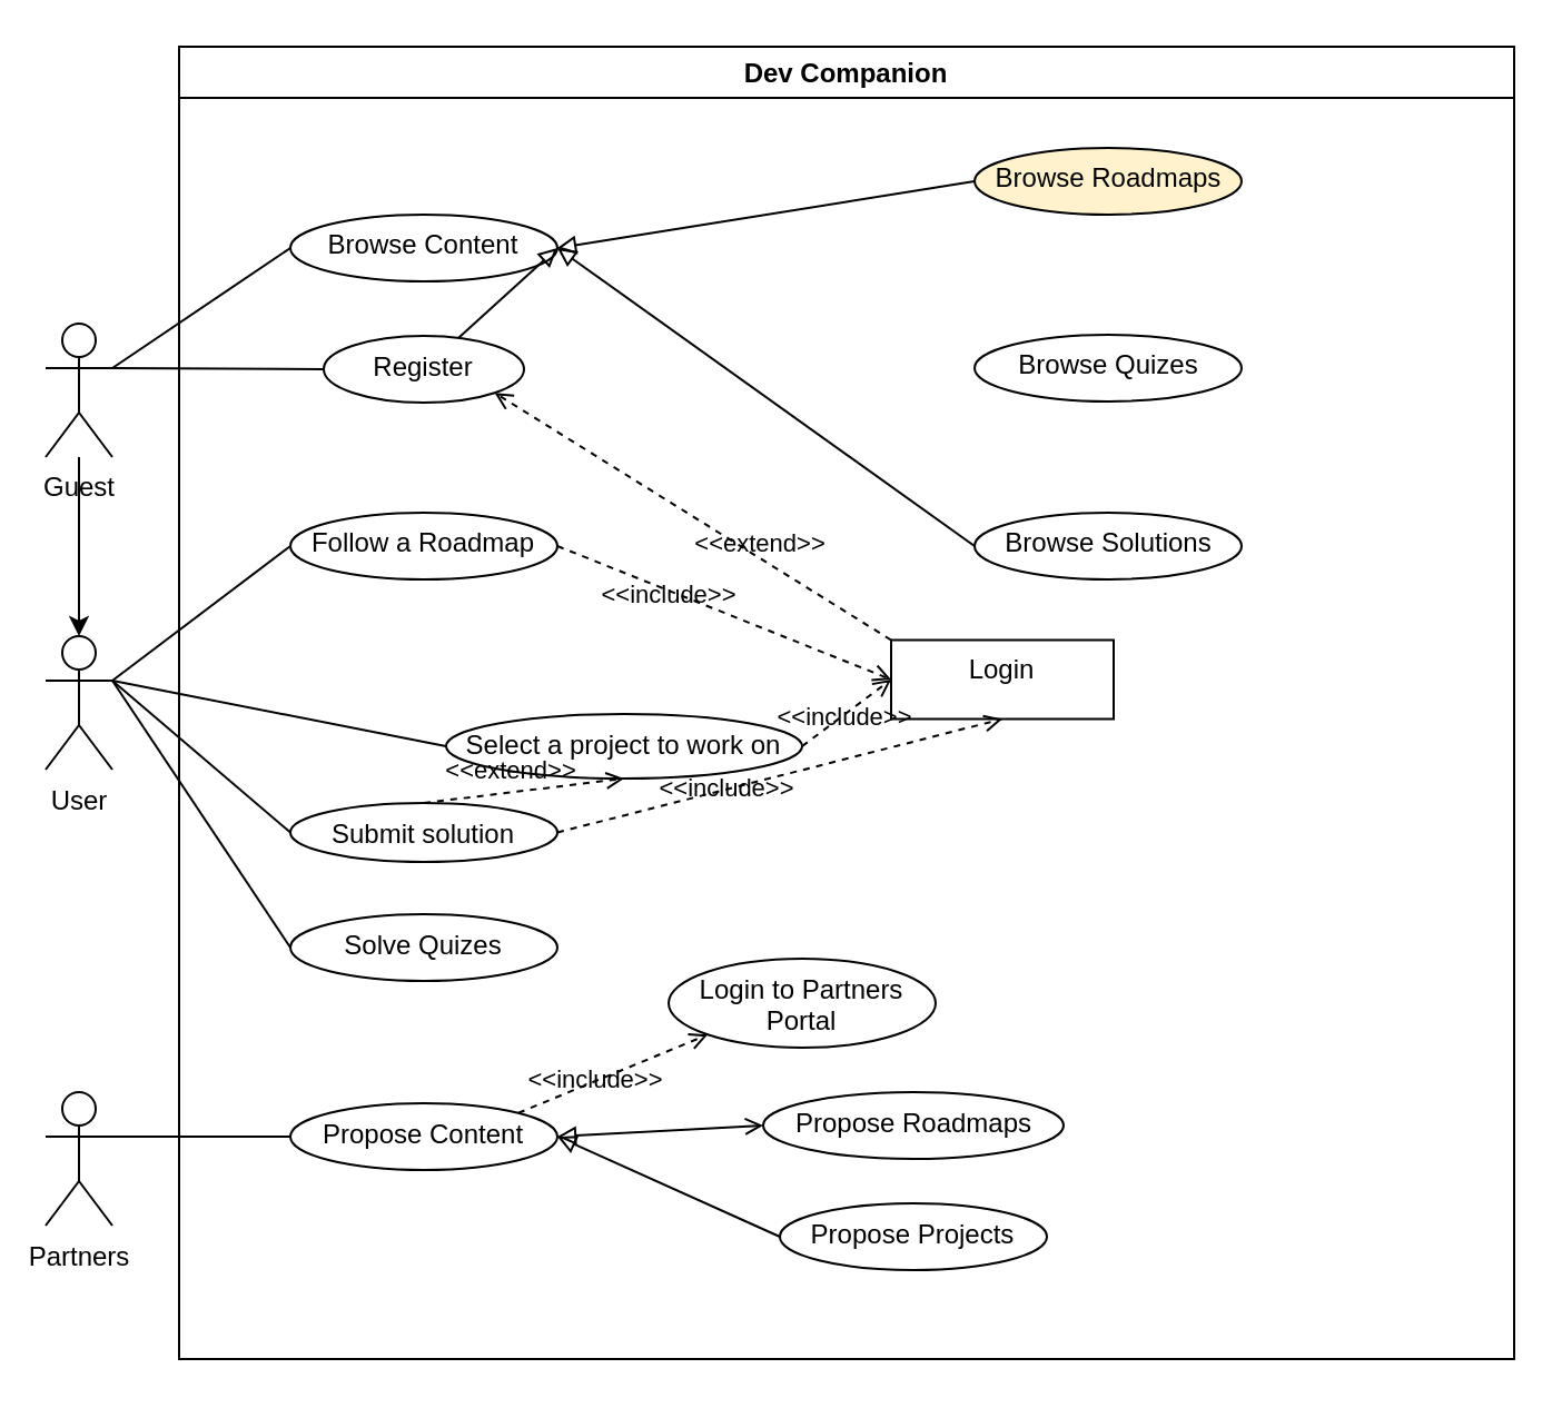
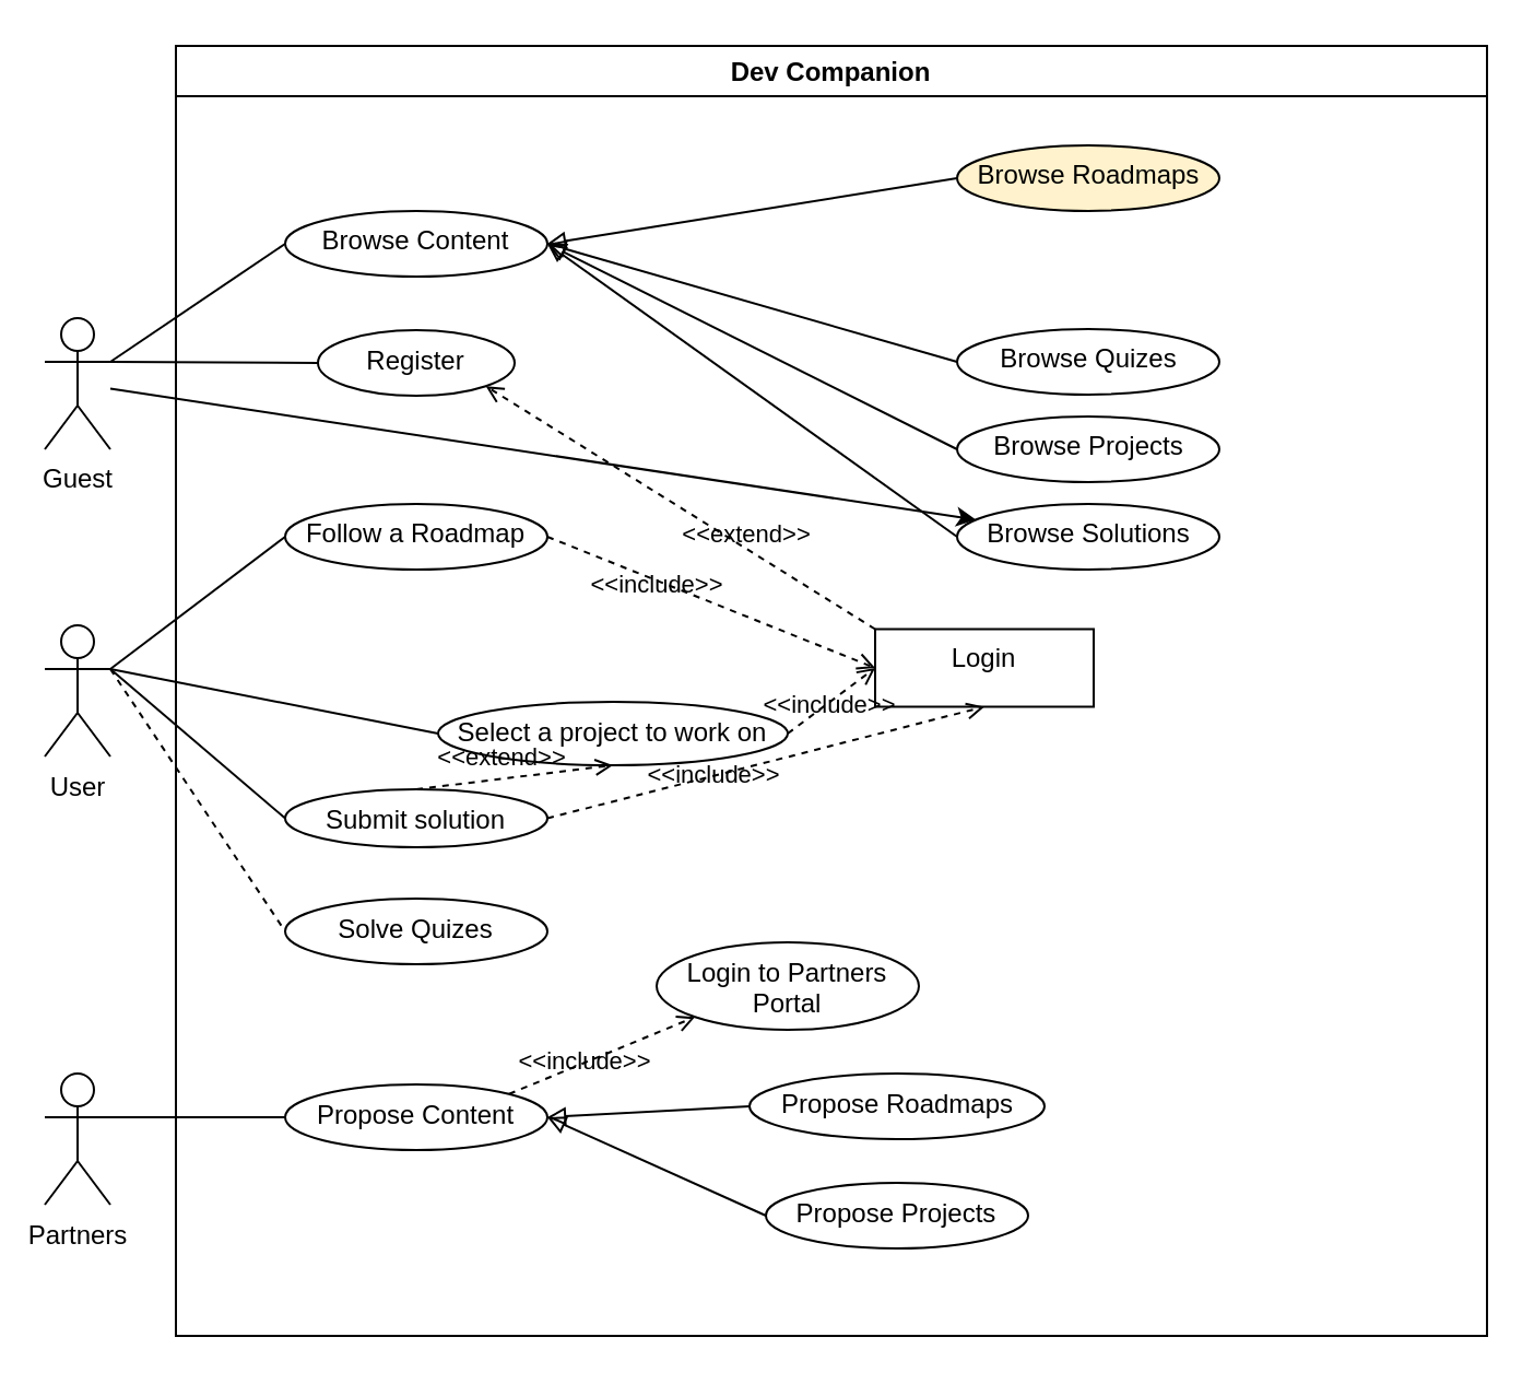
  <mxCell id="0" />
  <mxCell id="1" parent="0" />
- <mxCell id="2" value="" style="edgeStyle=none;html=1;" parent="1" source="5" target="37" edge="1"><mxGeometry relative="1" as="geometry" /></mxCell>
+ <mxCell id="2" value="" style="edgeStyle=none;html=1;" parent="1" source="5" target="10" edge="1"><mxGeometry relative="1" as="geometry" /></mxCell>
  <mxCell id="3" value="" style="edgeStyle=none;html=1;exitX=1;exitY=0.333;exitDx=0;exitDy=0;exitPerimeter=0;entryX=0;entryY=0.5;entryDx=0;entryDy=0;endArrow=none;endFill=0;" parent="1" source="5" target="11" edge="1"><mxGeometry relative="1" as="geometry" /></mxCell>
  <mxCell id="4" value="" style="edgeStyle=none;html=1;exitX=1;exitY=0.333;exitDx=0;exitDy=0;exitPerimeter=0;entryX=0;entryY=0.5;entryDx=0;entryDy=0;endArrow=none;endFill=0;" parent="1" source="5" target="16" edge="1"><mxGeometry relative="1" as="geometry" /></mxCell>
  <mxCell id="5" value="Guest" style="shape=umlActor;verticalLabelPosition=bottom;verticalAlign=top;html=1;" parent="1" vertex="1"><mxGeometry x="20" y="145" width="30" height="60" as="geometry" /></mxCell>
  <mxCell id="6" value="Dev Companion" style="swimlane;" parent="1" vertex="1"><mxGeometry x="80" y="20.5" width="600" height="590" as="geometry" /></mxCell>
  <mxCell id="7" value="Browse Roadmaps" style="ellipse;whiteSpace=wrap;html=1;verticalAlign=top;fillColor=#fff2cc;" parent="6" vertex="1"><mxGeometry x="357.5" y="45.5" width="120" height="30" as="geometry" /></mxCell>
  <mxCell id="8" value="Browse Quizes" style="ellipse;whiteSpace=wrap;html=1;verticalAlign=top;" parent="6" vertex="1"><mxGeometry x="357.5" y="129.5" width="120" height="30" as="geometry" /></mxCell>
+ <mxCell id="9" value="Browse Projects" style="ellipse;whiteSpace=wrap;html=1;verticalAlign=top;" parent="6" vertex="1"><mxGeometry x="357.5" y="169.5" width="120" height="30" as="geometry" /></mxCell>
  <mxCell id="10" value="Browse Solutions" style="ellipse;whiteSpace=wrap;html=1;verticalAlign=top;" parent="6" vertex="1"><mxGeometry x="357.5" y="209.5" width="120" height="30" as="geometry" /></mxCell>
  <mxCell id="11" value="Browse Content" style="ellipse;whiteSpace=wrap;html=1;verticalAlign=top;" parent="6" vertex="1"><mxGeometry x="50" y="75.5" width="120" height="30" as="geometry" /></mxCell>
+ <mxCell id="12" value="" style="edgeStyle=none;html=1;entryX=0;entryY=0.5;entryDx=0;entryDy=0;exitX=1;exitY=0.5;exitDx=0;exitDy=0;startArrow=block;startFill=0;endArrow=none;endFill=0;" parent="6" source="11" target="9" edge="1"><mxGeometry relative="1" as="geometry"><mxPoint x="180" y="120" as="sourcePoint" /><mxPoint x="32.557" y="128.365" as="targetPoint" /></mxGeometry></mxCell>
  <mxCell id="13" value="" style="edgeStyle=none;html=1;entryX=0;entryY=0.5;entryDx=0;entryDy=0;exitX=1;exitY=0.5;exitDx=0;exitDy=0;startArrow=block;startFill=0;endArrow=none;endFill=0;" parent="6" source="11" target="10" edge="1"><mxGeometry relative="1" as="geometry"><mxPoint x="150" y="80" as="sourcePoint" /><mxPoint x="32.557" y="168.365" as="targetPoint" /></mxGeometry></mxCell>
- <mxCell id="14" value="" style="edgeStyle=none;html=1;exitX=1;exitY=0.5;exitDx=0;exitDy=0;startArrow=block;startFill=0;endArrow=none;endFill=0;" parent="6" source="11" target="16" edge="1"><mxGeometry relative="1" as="geometry"><mxPoint x="150" y="80" as="sourcePoint" /><mxPoint x="152.557" y="128.365" as="targetPoint" /></mxGeometry></mxCell>
+ <mxCell id="14" value="" style="edgeStyle=none;html=1;entryX=0;entryY=0.5;entryDx=0;entryDy=0;exitX=1;exitY=0.5;exitDx=0;exitDy=0;startArrow=block;startFill=0;endArrow=none;endFill=0;" parent="6" source="11" target="8" edge="1"><mxGeometry relative="1" as="geometry"><mxPoint x="150" y="80" as="sourcePoint" /><mxPoint x="152.557" y="128.365" as="targetPoint" /></mxGeometry></mxCell>
  <mxCell id="15" value="" style="edgeStyle=none;html=1;entryX=0;entryY=0.5;entryDx=0;entryDy=0;exitX=1;exitY=0.5;exitDx=0;exitDy=0;startArrow=block;startFill=0;endArrow=none;endFill=0;" parent="6" source="11" target="7" edge="1"><mxGeometry relative="1" as="geometry"><mxPoint x="180" y="121.316" as="sourcePoint" /><mxPoint x="272.557" y="88.365" as="targetPoint" /></mxGeometry></mxCell>
  <mxCell id="16" value="Register" style="ellipse;whiteSpace=wrap;html=1;verticalAlign=top;" parent="6" vertex="1"><mxGeometry x="65" y="130" width="90" height="30" as="geometry" /></mxCell>
  <mxCell id="17" value="Login" style="whiteSpace=wrap;html=1;verticalAlign=top;rounded=0;" parent="6" vertex="1"><mxGeometry x="320" y="266.75" width="100" height="35.5" as="geometry" /></mxCell>
  <mxCell id="18" value="&amp;lt;&amp;lt;extend&amp;gt;&amp;gt;" style="html=1;verticalAlign=bottom;labelBackgroundColor=none;endArrow=open;endFill=0;dashed=1;exitX=0;exitY=0;exitDx=0;exitDy=0;entryX=1;entryY=1;entryDx=0;entryDy=0;" parent="6" source="17" target="16" edge="1"><mxGeometry x="-0.35" y="2" width="160" relative="1" as="geometry"><mxPoint x="85" y="195" as="sourcePoint" /><mxPoint x="85" y="161" as="targetPoint" /><mxPoint as="offset" /></mxGeometry></mxCell>
  <mxCell id="19" value="Follow a Roadmap" style="ellipse;whiteSpace=wrap;html=1;verticalAlign=top;" parent="6" vertex="1"><mxGeometry x="50" y="209.5" width="120" height="30" as="geometry" /></mxCell>
  <mxCell id="20" value="&amp;lt;&amp;lt;include&amp;gt;&amp;gt;" style="html=1;verticalAlign=bottom;labelBackgroundColor=none;endArrow=open;endFill=0;dashed=1;exitX=1;exitY=0.5;exitDx=0;exitDy=0;entryX=0;entryY=0.5;entryDx=0;entryDy=0;" parent="6" source="19" target="17" edge="1"><mxGeometry x="-0.283" y="-10" width="160" relative="1" as="geometry"><mxPoint x="150" y="250" as="sourcePoint" /><mxPoint x="310" y="250" as="targetPoint" /><mxPoint as="offset" /></mxGeometry></mxCell>
  <mxCell id="21" value="Select a project to work on" style="ellipse;whiteSpace=wrap;html=1;verticalAlign=top;" parent="6" vertex="1"><mxGeometry x="120" y="300" width="160" height="29" as="geometry" /></mxCell>
  <mxCell id="22" value="Propose Content" style="ellipse;whiteSpace=wrap;html=1;verticalAlign=top;" parent="6" vertex="1"><mxGeometry x="50" y="475" width="120" height="30" as="geometry" /></mxCell>
  <mxCell id="23" value="Propose Roadmaps" style="ellipse;whiteSpace=wrap;html=1;verticalAlign=top;" parent="6" vertex="1"><mxGeometry x="262.5" y="470" width="135" height="30" as="geometry" /></mxCell>
- <mxCell id="24" value="" style="edgeStyle=none;html=1;startArrow=block;startFill=0;endArrow=open;endFill=0;exitX=1;exitY=0.5;exitDx=0;exitDy=0;entryX=0;entryY=0.5;entryDx=0;entryDy=0;" parent="6" source="22" target="23" edge="1"><mxGeometry relative="1" as="geometry" /></mxCell>
+ <mxCell id="24" value="" style="edgeStyle=none;html=1;startArrow=block;startFill=0;endArrow=none;endFill=0;exitX=1;exitY=0.5;exitDx=0;exitDy=0;entryX=0;entryY=0.5;entryDx=0;entryDy=0;" parent="6" source="22" target="23" edge="1"><mxGeometry relative="1" as="geometry" /></mxCell>
  <mxCell id="25" value="Propose Projects" style="ellipse;whiteSpace=wrap;html=1;verticalAlign=top;" parent="6" vertex="1"><mxGeometry x="270" y="520" width="120" height="30" as="geometry" /></mxCell>
  <mxCell id="26" value="" style="edgeStyle=none;html=1;startArrow=block;startFill=0;endArrow=none;endFill=0;exitX=1;exitY=0.5;exitDx=0;exitDy=0;entryX=0;entryY=0.5;entryDx=0;entryDy=0;" parent="6" source="22" target="25" edge="1"><mxGeometry relative="1" as="geometry" /></mxCell>
  <mxCell id="27" value="&amp;lt;&amp;lt;include&amp;gt;&amp;gt;" style="html=1;verticalAlign=bottom;labelBackgroundColor=none;endArrow=open;endFill=0;dashed=1;exitX=1;exitY=0.5;exitDx=0;exitDy=0;entryX=0;entryY=0.5;entryDx=0;entryDy=0;" parent="6" source="21" target="17" edge="1"><mxGeometry x="-0.262" y="-8" width="160" relative="1" as="geometry"><mxPoint x="110" y="299" as="sourcePoint" /><mxPoint x="200" y="250" as="targetPoint" /><mxPoint as="offset" /></mxGeometry></mxCell>
  <mxCell id="28" value="Submit solution" style="ellipse;whiteSpace=wrap;html=1;verticalAlign=top;" parent="6" vertex="1"><mxGeometry x="50" y="340" width="120" height="26.5" as="geometry" /></mxCell>
  <mxCell id="29" value="&amp;lt;&amp;lt;extend&amp;gt;&amp;gt;" style="html=1;verticalAlign=bottom;labelBackgroundColor=none;endArrow=open;endFill=0;dashed=1;exitX=0.5;exitY=0;exitDx=0;exitDy=0;entryX=0.5;entryY=1;entryDx=0;entryDy=0;" parent="6" source="28" target="21" edge="1"><mxGeometry x="-0.142" y="1" width="160" relative="1" as="geometry"><mxPoint x="200" y="214.5" as="sourcePoint" /><mxPoint x="142.095" y="165.514" as="targetPoint" /><mxPoint as="offset" /></mxGeometry></mxCell>
  <mxCell id="30" value="&amp;lt;&amp;lt;include&amp;gt;&amp;gt;" style="html=1;verticalAlign=bottom;labelBackgroundColor=none;endArrow=open;endFill=0;dashed=1;exitX=1;exitY=0.5;exitDx=0;exitDy=0;entryX=0.5;entryY=1;entryDx=0;entryDy=0;" parent="6" source="28" target="17" edge="1"><mxGeometry x="-0.262" y="-8" width="160" relative="1" as="geometry"><mxPoint x="187.858" y="343.486" as="sourcePoint" /><mxPoint x="200" y="250" as="targetPoint" /><mxPoint as="offset" /></mxGeometry></mxCell>
  <mxCell id="31" value="Solve Quizes" style="ellipse;whiteSpace=wrap;html=1;verticalAlign=top;" parent="6" vertex="1"><mxGeometry x="50" y="390" width="120" height="30" as="geometry" /></mxCell>
  <mxCell id="32" value="Login to Partners Portal" style="ellipse;whiteSpace=wrap;html=1;verticalAlign=top;" parent="6" vertex="1"><mxGeometry x="220" y="410" width="120" height="40" as="geometry" /></mxCell>
  <mxCell id="33" value="&amp;lt;&amp;lt;include&amp;gt;&amp;gt;" style="html=1;verticalAlign=bottom;labelBackgroundColor=none;endArrow=open;endFill=0;dashed=1;exitX=1;exitY=0;exitDx=0;exitDy=0;entryX=0;entryY=1;entryDx=0;entryDy=0;" parent="6" source="22" target="32" edge="1"><mxGeometry x="-0.262" y="-8" width="160" relative="1" as="geometry"><mxPoint x="187.858" y="343.486" as="sourcePoint" /><mxPoint x="200" y="250" as="targetPoint" /><mxPoint as="offset" /></mxGeometry></mxCell>
  <mxCell id="34" value="" style="edgeStyle=none;html=1;startArrow=none;startFill=0;endArrow=none;endFill=0;exitX=1;exitY=0.333;exitDx=0;exitDy=0;exitPerimeter=0;entryX=0;entryY=0.5;entryDx=0;entryDy=0;" parent="1" source="37" target="19" edge="1"><mxGeometry relative="1" as="geometry" /></mxCell>
  <mxCell id="35" value="" style="edgeStyle=none;html=1;startArrow=none;startFill=0;endArrow=none;endFill=0;exitX=1;exitY=0.333;exitDx=0;exitDy=0;exitPerimeter=0;entryX=0;entryY=0.5;entryDx=0;entryDy=0;" parent="1" source="37" target="21" edge="1"><mxGeometry relative="1" as="geometry" /></mxCell>
- <mxCell id="36" value="" style="edgeStyle=none;html=1;startArrow=none;startFill=0;endArrow=none;endFill=0;exitX=1;exitY=0.333;exitDx=0;exitDy=0;exitPerimeter=0;entryX=0;entryY=0.5;entryDx=0;entryDy=0;" parent="1" source="37" target="31" edge="1"><mxGeometry relative="1" as="geometry" /></mxCell>
+ <mxCell id="36" value="" style="edgeStyle=none;html=1;startArrow=none;startFill=0;endArrow=none;endFill=0;exitX=1;exitY=0.333;exitDx=0;exitDy=0;exitPerimeter=0;entryX=0;entryY=0.5;entryDx=0;entryDy=0;dashed=1;" parent="1" source="37" target="31" edge="1"><mxGeometry relative="1" as="geometry" /></mxCell>
  <mxCell id="37" value="User" style="shape=umlActor;verticalLabelPosition=bottom;verticalAlign=top;html=1;" parent="1" vertex="1"><mxGeometry x="20" y="285.5" width="30" height="60" as="geometry" /></mxCell>
  <mxCell id="38" value="" style="edgeStyle=none;html=1;startArrow=none;startFill=0;endArrow=none;endFill=0;exitX=1;exitY=0.333;exitDx=0;exitDy=0;exitPerimeter=0;entryX=0;entryY=0.5;entryDx=0;entryDy=0;" parent="1" source="39" target="22" edge="1"><mxGeometry relative="1" as="geometry" /></mxCell>
  <mxCell id="39" value="Partners" style="shape=umlActor;verticalLabelPosition=bottom;verticalAlign=top;html=1;outlineConnect=0;" parent="1" vertex="1"><mxGeometry x="20" y="490.5" width="30" height="60" as="geometry" /></mxCell>
  <mxCell id="40" value="" style="edgeStyle=none;html=1;startArrow=none;startFill=0;endArrow=none;endFill=0;exitX=1;exitY=0.333;exitDx=0;exitDy=0;exitPerimeter=0;entryX=0;entryY=0.5;entryDx=0;entryDy=0;" edge="1" parent="1" source="37" target="28"><mxGeometry relative="1" as="geometry"><mxPoint x="60" y="315.5" as="sourcePoint" /><mxPoint x="120" y="340.5" as="targetPoint" /></mxGeometry></mxCell>
